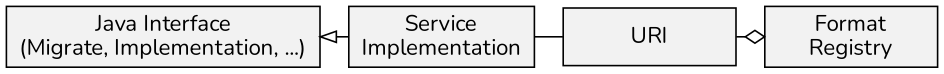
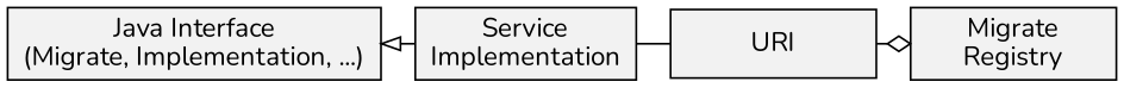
  digraph {
    fontname=Nunito
    node [fillcolor=gray95 fontname=Nunito shape=box style=filled]
    edge [arrowhead=none constraint=false fontname=Nunito]
    n1 [label="Java Interface\n(Migrate, Implementation, ...)" width=1.5]
    n2 [label="Service\nImplementation" width=1.5]
    n3 [label=URI width=1.5]
-   n4 [label="Format\nRegistry" width=1.5]
+   n4 [label="Migrate\nRegistry" width=1.5]
    n1 -> n2 [arrowtail=empty dir=back]
    n2 -> n3 [arrowtail=odiamond]
    n3 -> n4 [arrowhead=odiamond]
  }
